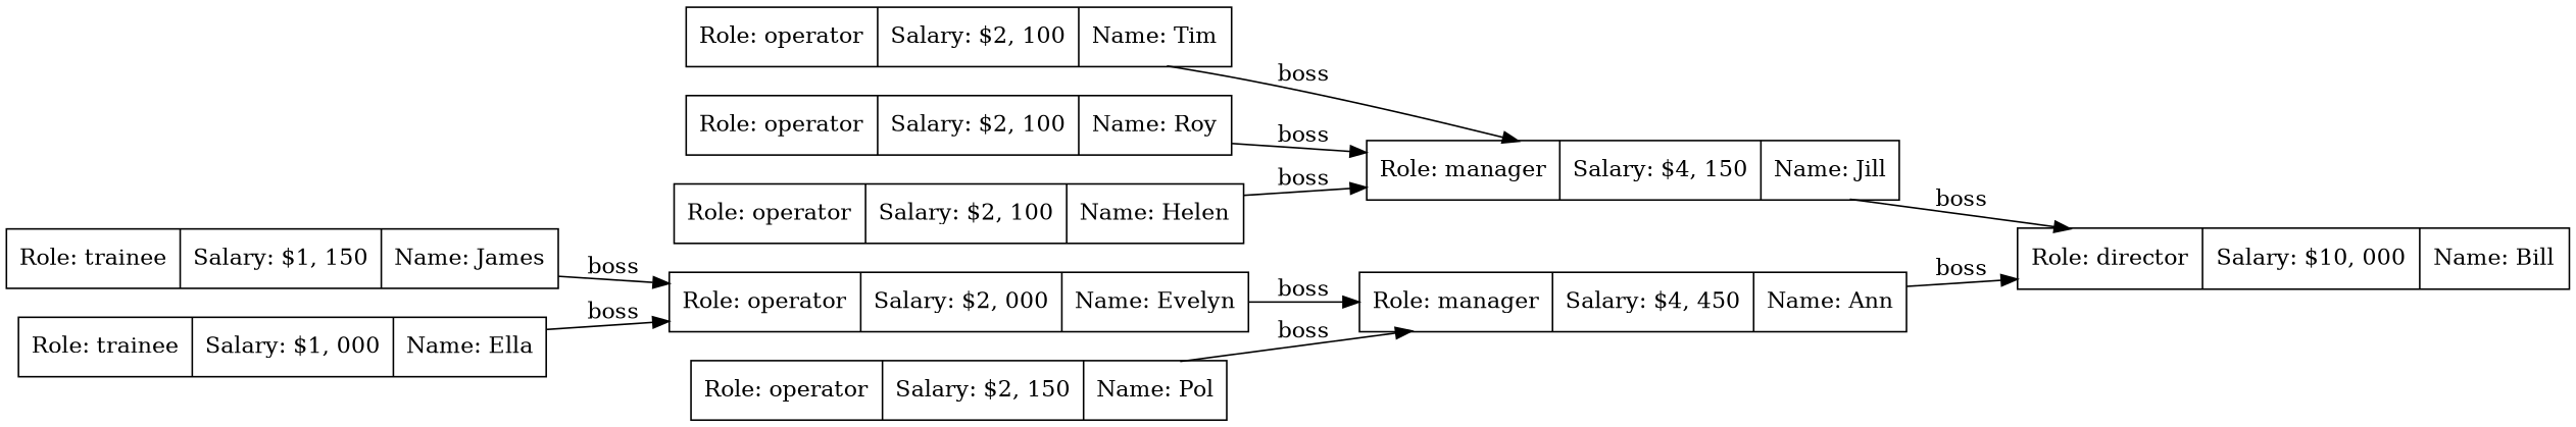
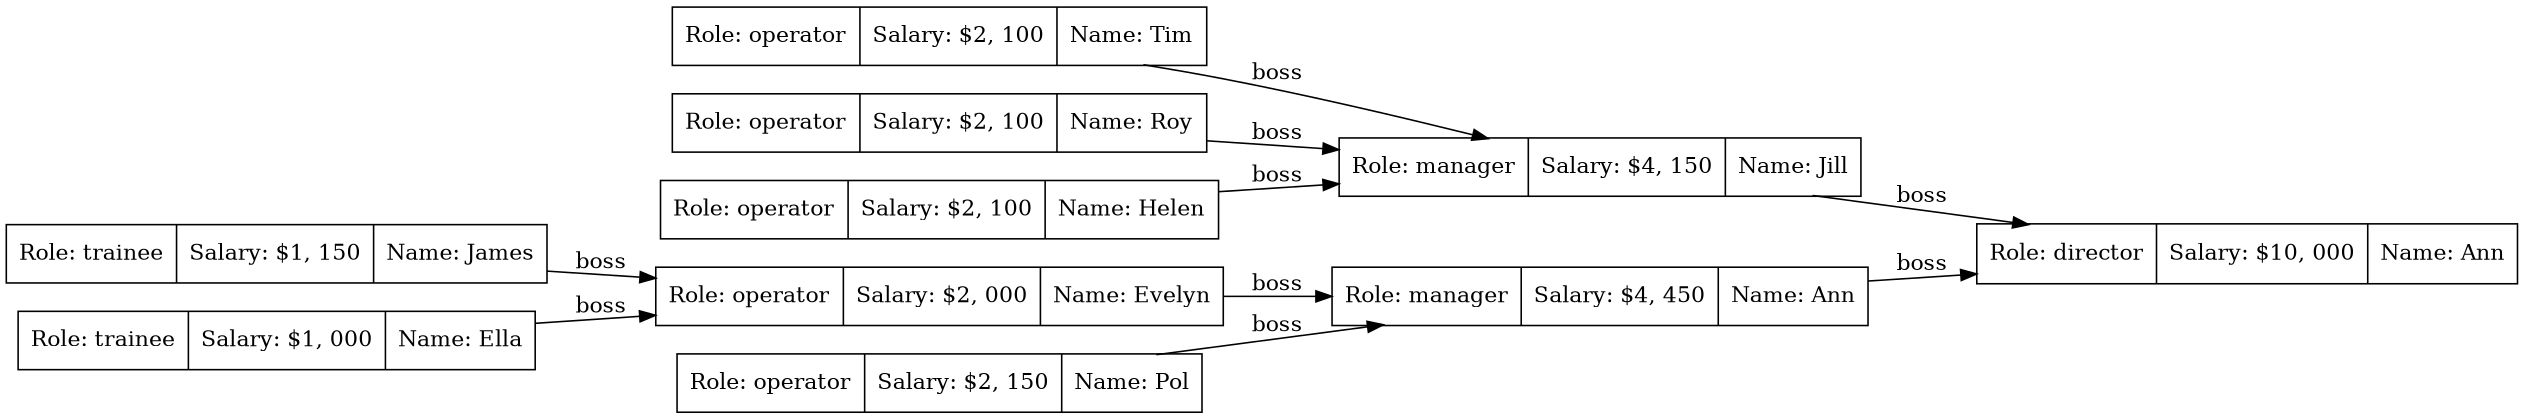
  digraph {
    rankdir=LR
    node [shape=record]
-   n1 [label="{Role: director | { Salary: $10, 000 } | { Name: Bill}}"]
+   n1 [label="{Role: director | { Salary: $10, 000 } | { Name: Ann}}"]
    n2 [label="{Role: manager | { Salary: $4, 150} | { Name: Jill}}"]
    n3 [label="{Role: manager | { Salary: $4, 450} | { Name: Ann}}"]
    n4 [label="{Role: operator | { Salary: $2, 100} | { Name: Tim} }"]
    n5 [label="{Role: operator | { Salary: $2, 100} | { Name: Roy}}"]
    n6 [label="{Role: operator | { Salary: $2, 100} | { Name: Helen}}"]
    n7 [label="{Role: operator | { Salary: $2, 000} | { Name: Evelyn}}"]
    n8 [label="{Role: operator | { Salary: $2, 150} | { Name: Pol}}"]
    n9 [label="{Role: trainee | { Salary: $1, 150} | { Name: James}}"]
    n10 [label="{Role: trainee | { Salary: $1, 000} | { Name: Ella}}"]
    n2 -> n1 [label=boss]
    n3 -> n1 [label=boss]
    n4 -> n2 [label=boss]
    n5 -> n2 [label=boss]
    n6 -> n2 [label=boss]
    n7 -> n3 [label=boss]
    n8 -> n3 [label=boss]
    n9 -> n7 [label=boss]
    n10 -> n7 [label=boss]
  }
